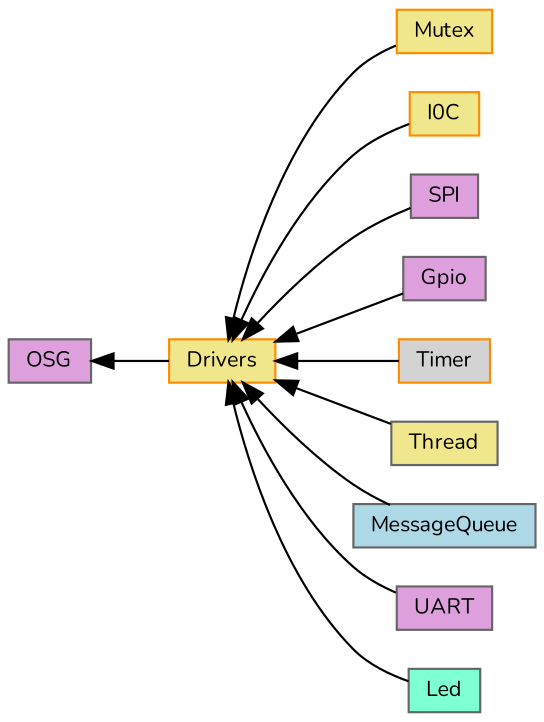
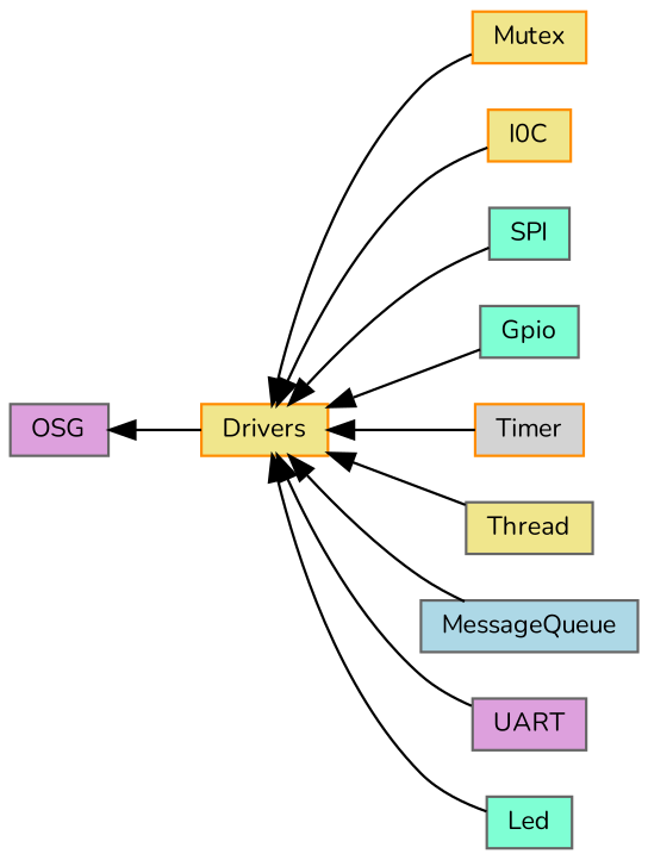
  digraph {
    fontname=Nunito
    rankdir=LR
    node [color=gray40 fillcolor=khaki fontname=Nunito fontsize=10 shape=record style=filled]
    edge [dir=back fontname=Nunito fontsize=10 labelfontname=Helvetica labelfontsize=10 shape=plaintext style=solid]
    n1 [color=darkorange fontcolor=black height=0.2 label=Drivers width=0.4]
    n2 [color=darkorange height=0.2 label=Mutex width=0.4]
    n3 [color=darkorange height=0.2 label=I0C width=0.4]
-   n4 [fillcolor=plum height=0.2 label=SPI width=0.4]
-   n5 [fillcolor=plum height=0.2 label=Gpio width=0.4]
+   n4 [fillcolor=aquamarine height=0.2 label=SPI width=0.4]
+   n5 [fillcolor=aquamarine height=0.2 label=Gpio width=0.4]
    n6 [color=darkorange fillcolor=lightgrey height=0.2 label=Timer width=0.4]
    n7 [height=0.2 label=Thread width=0.4]
    n8 [fillcolor=lightblue height=0.2 label=MessageQueue width=0.4]
    n9 [fillcolor=plum height=0.2 label=UART width=0.4]
    n10 [fillcolor=aquamarine height=0.2 label=Led width=0.4]
    n11 [fillcolor=plum height=0.2 label=OSG width=0.4]
    n1 -> n2
    n1 -> n3
    n1 -> n4
    n1 -> n5
    n1 -> n6
    n1 -> n7
    n1 -> n8
    n1 -> n9
    n1 -> n10
    n11 -> n1
  }
